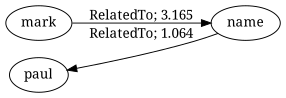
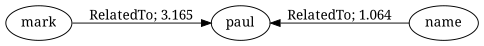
  digraph {
    fontname="Noto Serif"
    rankdir=LR
    node [fontname="Noto Serif"]
    edge [fontname="Noto Serif"]
    n1 [label=mark]
    n2 [label=name]
    n3 [label=paul]
-   n1 -> n2 [dir=forward label="RelatedTo; 3.165" weight=3.165]
+   n1 -> n3 [dir=forward label="RelatedTo; 3.165" weight=3.165]
    n3 -> n2 [dir=back label="RelatedTo; 1.064" weight=1.064]
  }
